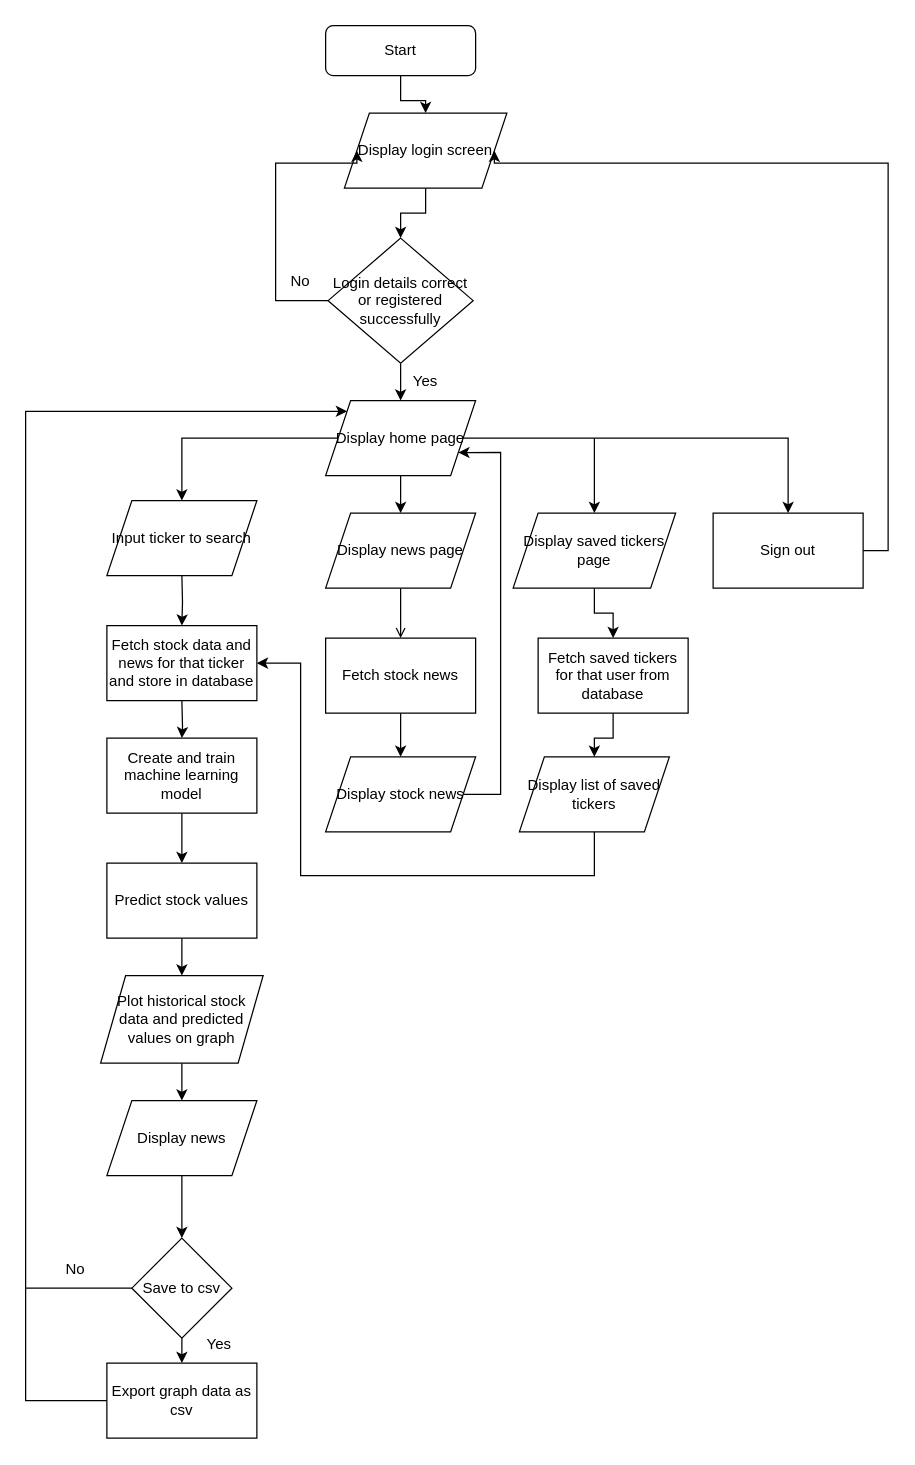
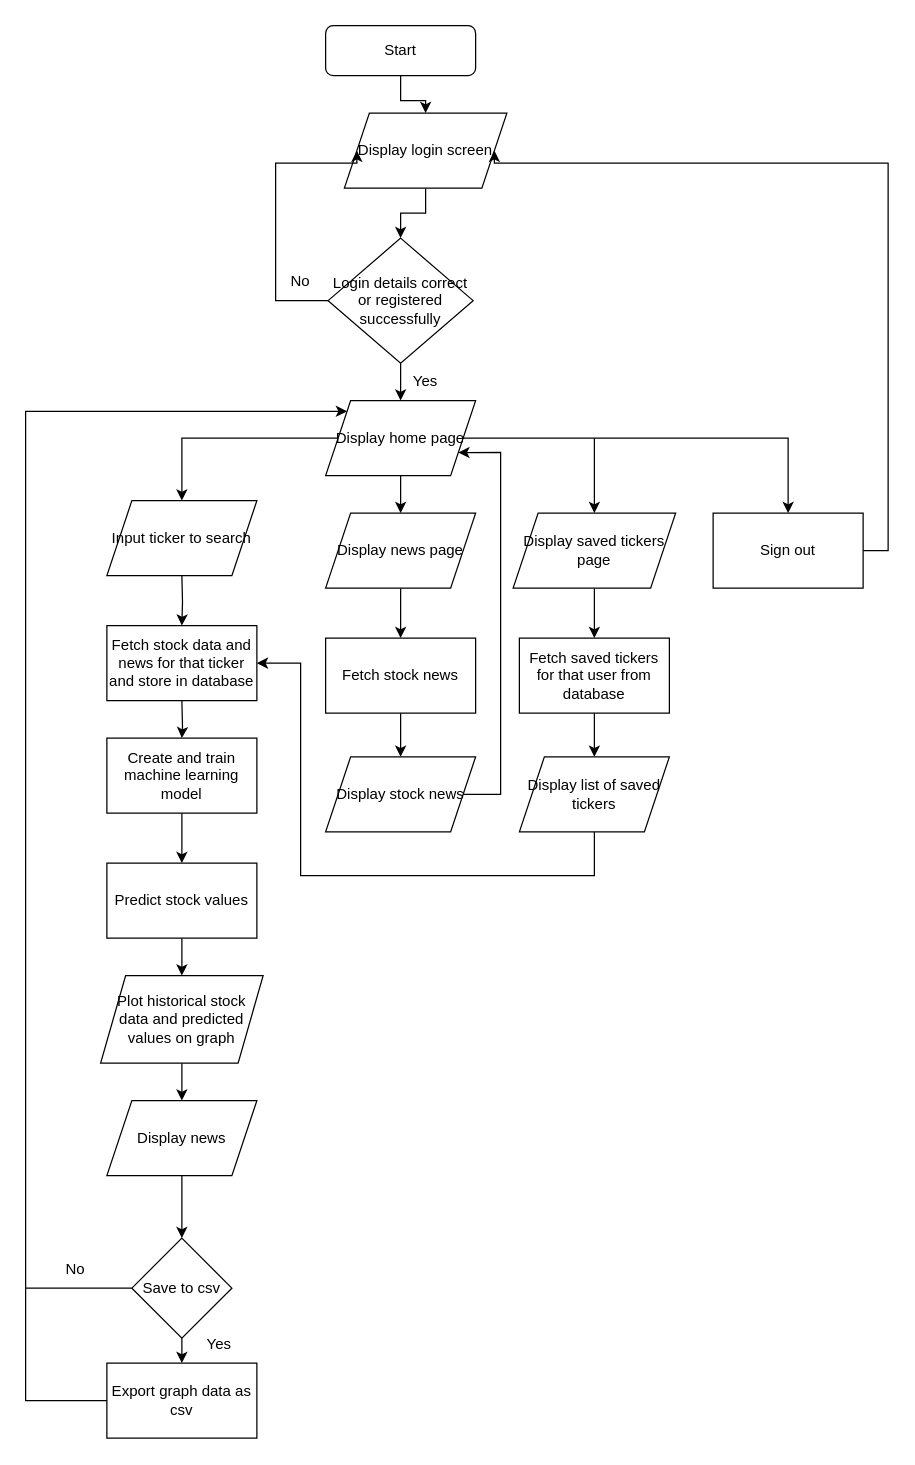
  <mxCell id="0" />
  <mxCell id="1" parent="0" />
  <mxCell id="2" value="" style="edgeStyle=orthogonalEdgeStyle;rounded=0;orthogonalLoop=1;jettySize=auto;html=1;" edge="1" parent="1" source="3" target="5"><mxGeometry relative="1" as="geometry" /></mxCell>
  <mxCell id="3" value="Start" style="rounded=1;whiteSpace=wrap;html=1;fontSize=12;glass=0;strokeWidth=1;shadow=0;" parent="1" vertex="1"><mxGeometry x="260" y="20" width="120" height="40" as="geometry" /></mxCell>
  <mxCell id="4" value="" style="edgeStyle=orthogonalEdgeStyle;rounded=0;orthogonalLoop=1;jettySize=auto;html=1;" edge="1" parent="1" source="5" target="8"><mxGeometry relative="1" as="geometry" /></mxCell>
  <mxCell id="5" value="Display login screen" style="shape=parallelogram;perimeter=parallelogramPerimeter;whiteSpace=wrap;html=1;fixedSize=1;" vertex="1" parent="1"><mxGeometry x="275" y="90" width="130" height="60" as="geometry" /></mxCell>
  <mxCell id="6" style="edgeStyle=orthogonalEdgeStyle;rounded=0;orthogonalLoop=1;jettySize=auto;html=1;entryX=0;entryY=0.5;entryDx=0;entryDy=0;" edge="1" parent="1" source="8" target="5"><mxGeometry relative="1" as="geometry"><mxPoint x="210" y="140" as="targetPoint" /><Array as="points"><mxPoint x="220" y="240" /><mxPoint x="220" y="130" /></Array></mxGeometry></mxCell>
  <mxCell id="7" value="" style="edgeStyle=orthogonalEdgeStyle;rounded=0;orthogonalLoop=1;jettySize=auto;html=1;" edge="1" parent="1" source="8" target="12"><mxGeometry relative="1" as="geometry" /></mxCell>
  <mxCell id="8" value="Login details correct or registered successfully" style="rhombus;whiteSpace=wrap;html=1;" vertex="1" parent="1"><mxGeometry x="262" y="190" width="116" height="100" as="geometry" /></mxCell>
  <mxCell id="9" style="edgeStyle=orthogonalEdgeStyle;rounded=0;orthogonalLoop=1;jettySize=auto;html=1;entryX=0.5;entryY=0;entryDx=0;entryDy=0;" edge="1" parent="1" source="12"><mxGeometry relative="1" as="geometry"><mxPoint x="145" y="400" as="targetPoint" /><Array as="points"><mxPoint x="145" y="350" /></Array></mxGeometry></mxCell>
  <mxCell id="10" value="" style="edgeStyle=orthogonalEdgeStyle;rounded=0;orthogonalLoop=1;jettySize=auto;html=1;" edge="1" parent="1" source="12"><mxGeometry relative="1" as="geometry"><mxPoint x="320" y="410" as="targetPoint" /></mxGeometry></mxCell>
  <mxCell id="11" style="edgeStyle=orthogonalEdgeStyle;rounded=0;orthogonalLoop=1;jettySize=auto;html=1;exitX=1;exitY=0.5;exitDx=0;exitDy=0;" edge="1" parent="1" source="12"><mxGeometry relative="1" as="geometry"><mxPoint x="630" y="410" as="targetPoint" /><Array as="points"><mxPoint x="630" y="350" /><mxPoint x="630" y="410" /></Array></mxGeometry></mxCell>
  <mxCell id="12" value="Display home page" style="shape=parallelogram;perimeter=parallelogramPerimeter;whiteSpace=wrap;html=1;fixedSize=1;" vertex="1" parent="1"><mxGeometry x="260" y="320" width="120" height="60" as="geometry" /></mxCell>
  <mxCell id="13" value="No" style="text;html=1;strokeColor=none;fillColor=none;align=center;verticalAlign=middle;whiteSpace=wrap;rounded=0;" vertex="1" parent="1"><mxGeometry x="210" y="210" width="60" height="30" as="geometry" /></mxCell>
  <mxCell id="14" value="Yes" style="text;html=1;strokeColor=none;fillColor=none;align=center;verticalAlign=middle;whiteSpace=wrap;rounded=0;" vertex="1" parent="1"><mxGeometry x="310" y="290" width="60" height="30" as="geometry" /></mxCell>
  <mxCell id="15" value="" style="edgeStyle=orthogonalEdgeStyle;rounded=0;orthogonalLoop=1;jettySize=auto;html=1;" edge="1" parent="1" target="16"><mxGeometry relative="1" as="geometry"><mxPoint x="145" y="460" as="sourcePoint" /></mxGeometry></mxCell>
  <mxCell id="16" value="Fetch stock data and news for that ticker and store in database" style="rounded=0;whiteSpace=wrap;html=1;" vertex="1" parent="1"><mxGeometry x="85" y="500" width="120" height="60" as="geometry" /></mxCell>
  <mxCell id="17" value="" style="edgeStyle=orthogonalEdgeStyle;rounded=0;orthogonalLoop=1;jettySize=auto;html=1;" edge="1" parent="1" target="19"><mxGeometry relative="1" as="geometry"><mxPoint x="145" y="560" as="sourcePoint" /></mxGeometry></mxCell>
  <mxCell id="18" value="" style="edgeStyle=orthogonalEdgeStyle;rounded=0;orthogonalLoop=1;jettySize=auto;html=1;" edge="1" parent="1" source="19"><mxGeometry relative="1" as="geometry"><mxPoint x="145" y="690" as="targetPoint" /></mxGeometry></mxCell>
  <mxCell id="19" value="Create and train machine learning model" style="whiteSpace=wrap;html=1;rounded=0;" vertex="1" parent="1"><mxGeometry x="85" y="590" width="120" height="60" as="geometry" /></mxCell>
  <mxCell id="20" value="" style="edgeStyle=orthogonalEdgeStyle;rounded=0;orthogonalLoop=1;jettySize=auto;html=1;" edge="1" parent="1" source="21" target="23"><mxGeometry relative="1" as="geometry" /></mxCell>
  <mxCell id="21" value="Predict stock values" style="whiteSpace=wrap;html=1;rounded=0;" vertex="1" parent="1"><mxGeometry x="85" y="690" width="120" height="60" as="geometry" /></mxCell>
  <mxCell id="22" value="" style="edgeStyle=orthogonalEdgeStyle;rounded=0;orthogonalLoop=1;jettySize=auto;html=1;" edge="1" parent="1" source="23" target="25"><mxGeometry relative="1" as="geometry" /></mxCell>
  <mxCell id="23" value="Plot historical stock data and predicted values on graph" style="shape=parallelogram;perimeter=parallelogramPerimeter;whiteSpace=wrap;html=1;fixedSize=1;" vertex="1" parent="1"><mxGeometry x="80" y="780" width="130" height="70" as="geometry" /></mxCell>
  <mxCell id="24" value="" style="edgeStyle=orthogonalEdgeStyle;rounded=0;orthogonalLoop=1;jettySize=auto;html=1;" edge="1" parent="1" source="25"><mxGeometry relative="1" as="geometry"><mxPoint x="145" y="990" as="targetPoint" /></mxGeometry></mxCell>
  <mxCell id="25" value="Display news" style="shape=parallelogram;perimeter=parallelogramPerimeter;whiteSpace=wrap;html=1;fixedSize=1;" vertex="1" parent="1"><mxGeometry x="85" y="880" width="120" height="60" as="geometry" /></mxCell>
- <mxCell id="26" value="" style="edgeStyle=orthogonalEdgeStyle;rounded=0;orthogonalLoop=1;jettySize=auto;html=1;endArrow=open;" edge="1" parent="1" source="27" target="33"><mxGeometry relative="1" as="geometry" /></mxCell>
+ <mxCell id="26" value="" style="edgeStyle=orthogonalEdgeStyle;rounded=0;orthogonalLoop=1;jettySize=auto;html=1;" edge="1" parent="1" source="27" target="33"><mxGeometry relative="1" as="geometry" /></mxCell>
  <mxCell id="27" value="Display news page" style="shape=parallelogram;perimeter=parallelogramPerimeter;whiteSpace=wrap;html=1;fixedSize=1;" vertex="1" parent="1"><mxGeometry x="260" y="410" width="120" height="60" as="geometry" /></mxCell>
  <mxCell id="28" value="" style="edgeStyle=orthogonalEdgeStyle;rounded=0;orthogonalLoop=1;jettySize=auto;html=1;" edge="1" parent="1" source="29" target="37"><mxGeometry relative="1" as="geometry" /></mxCell>
  <mxCell id="29" value="Display saved tickers page" style="shape=parallelogram;perimeter=parallelogramPerimeter;whiteSpace=wrap;html=1;fixedSize=1;" vertex="1" parent="1"><mxGeometry x="410" y="410" width="130" height="60" as="geometry" /></mxCell>
  <mxCell id="30" style="edgeStyle=orthogonalEdgeStyle;rounded=0;orthogonalLoop=1;jettySize=auto;html=1;entryX=1;entryY=0.5;entryDx=0;entryDy=0;" edge="1" parent="1" source="31" target="5"><mxGeometry relative="1" as="geometry"><Array as="points"><mxPoint x="710" y="440" /><mxPoint x="710" y="130" /></Array></mxGeometry></mxCell>
  <mxCell id="31" value="Sign out" style="rounded=0;whiteSpace=wrap;html=1;" vertex="1" parent="1"><mxGeometry x="570" y="410" width="120" height="60" as="geometry" /></mxCell>
  <mxCell id="32" value="" style="edgeStyle=orthogonalEdgeStyle;rounded=0;orthogonalLoop=1;jettySize=auto;html=1;" edge="1" parent="1" source="33" target="35"><mxGeometry relative="1" as="geometry" /></mxCell>
  <mxCell id="33" value="Fetch stock news" style="rounded=0;whiteSpace=wrap;html=1;" vertex="1" parent="1"><mxGeometry x="260" y="510" width="120" height="60" as="geometry" /></mxCell>
  <mxCell id="34" style="edgeStyle=orthogonalEdgeStyle;rounded=0;orthogonalLoop=1;jettySize=auto;html=1;entryX=1;entryY=0.75;entryDx=0;entryDy=0;" edge="1" parent="1" source="35" target="12"><mxGeometry relative="1" as="geometry"><Array as="points"><mxPoint x="400" y="635" /><mxPoint x="400" y="362" /></Array></mxGeometry></mxCell>
  <mxCell id="35" value="Display stock news" style="shape=parallelogram;perimeter=parallelogramPerimeter;whiteSpace=wrap;html=1;fixedSize=1;rounded=0;" vertex="1" parent="1"><mxGeometry x="260" y="605" width="120" height="60" as="geometry" /></mxCell>
  <mxCell id="36" value="" style="edgeStyle=orthogonalEdgeStyle;rounded=0;orthogonalLoop=1;jettySize=auto;html=1;" edge="1" parent="1" source="37" target="39"><mxGeometry relative="1" as="geometry" /></mxCell>
- <mxCell id="37" value="Fetch saved tickers for that user from database" style="whiteSpace=wrap;html=1;" vertex="1" parent="1"><mxGeometry x="430" y="510" width="120" height="60" as="geometry" /></mxCell>
+ <mxCell id="37" value="Fetch saved tickers for that user from database" style="whiteSpace=wrap;html=1;" vertex="1" parent="1"><mxGeometry x="415" y="510" width="120" height="60" as="geometry" /></mxCell>
  <mxCell id="38" style="edgeStyle=orthogonalEdgeStyle;rounded=0;orthogonalLoop=1;jettySize=auto;html=1;entryX=1;entryY=0.5;entryDx=0;entryDy=0;" edge="1" parent="1" source="39" target="16"><mxGeometry relative="1" as="geometry"><Array as="points"><mxPoint x="475" y="700" /><mxPoint x="240" y="700" /><mxPoint x="240" y="530" /></Array></mxGeometry></mxCell>
  <mxCell id="39" value="Display list of saved tickers" style="shape=parallelogram;perimeter=parallelogramPerimeter;whiteSpace=wrap;html=1;fixedSize=1;" vertex="1" parent="1"><mxGeometry x="415" y="605" width="120" height="60" as="geometry" /></mxCell>
  <mxCell id="40" value="Input ticker to search" style="shape=parallelogram;perimeter=parallelogramPerimeter;whiteSpace=wrap;html=1;fixedSize=1;" vertex="1" parent="1"><mxGeometry x="85" y="400" width="120" height="60" as="geometry" /></mxCell>
  <mxCell id="41" style="edgeStyle=orthogonalEdgeStyle;rounded=0;orthogonalLoop=1;jettySize=auto;html=1;entryX=0;entryY=0;entryDx=0;entryDy=0;exitX=0;exitY=0.5;exitDx=0;exitDy=0;" edge="1" parent="1" source="42" target="12"><mxGeometry relative="1" as="geometry"><Array as="points"><mxPoint x="20" y="1030" /><mxPoint x="20" y="329" /></Array></mxGeometry></mxCell>
  <mxCell id="42" value="Save to csv" style="rhombus;whiteSpace=wrap;html=1;" vertex="1" parent="1"><mxGeometry x="105" y="990" width="80" height="80" as="geometry" /></mxCell>
  <mxCell id="43" value="No" style="text;html=1;strokeColor=none;fillColor=none;align=center;verticalAlign=middle;whiteSpace=wrap;rounded=0;" vertex="1" parent="1"><mxGeometry x="30" y="1000" width="60" height="30" as="geometry" /></mxCell>
  <mxCell id="44" value="Export graph data as csv" style="rounded=0;whiteSpace=wrap;html=1;" vertex="1" parent="1"><mxGeometry x="85" y="1090" width="120" height="60" as="geometry" /></mxCell>
  <mxCell id="45" value="" style="endArrow=classic;html=1;rounded=0;exitX=0.5;exitY=1;exitDx=0;exitDy=0;" edge="1" parent="1" source="42"><mxGeometry width="50" height="50" relative="1" as="geometry"><mxPoint x="260" y="1010" as="sourcePoint" /><mxPoint x="145" y="1090" as="targetPoint" /></mxGeometry></mxCell>
  <mxCell id="46" value="Yes" style="text;html=1;strokeColor=none;fillColor=none;align=center;verticalAlign=middle;whiteSpace=wrap;rounded=0;" vertex="1" parent="1"><mxGeometry x="145" y="1060" width="60" height="30" as="geometry" /></mxCell>
  <mxCell id="47" value="" style="endArrow=none;html=1;rounded=0;exitX=0;exitY=0.5;exitDx=0;exitDy=0;" edge="1" parent="1" source="44"><mxGeometry width="50" height="50" relative="1" as="geometry"><mxPoint x="260" y="970" as="sourcePoint" /><mxPoint x="20" y="1030" as="targetPoint" /><Array as="points"><mxPoint x="20" y="1120" /></Array></mxGeometry></mxCell>
  <mxCell id="48" value="" style="endArrow=classic;html=1;rounded=0;entryX=0.5;entryY=0;entryDx=0;entryDy=0;" edge="1" parent="1" target="29"><mxGeometry width="50" height="50" relative="1" as="geometry"><mxPoint x="475" y="350" as="sourcePoint" /><mxPoint x="310" y="320" as="targetPoint" /></mxGeometry></mxCell>
